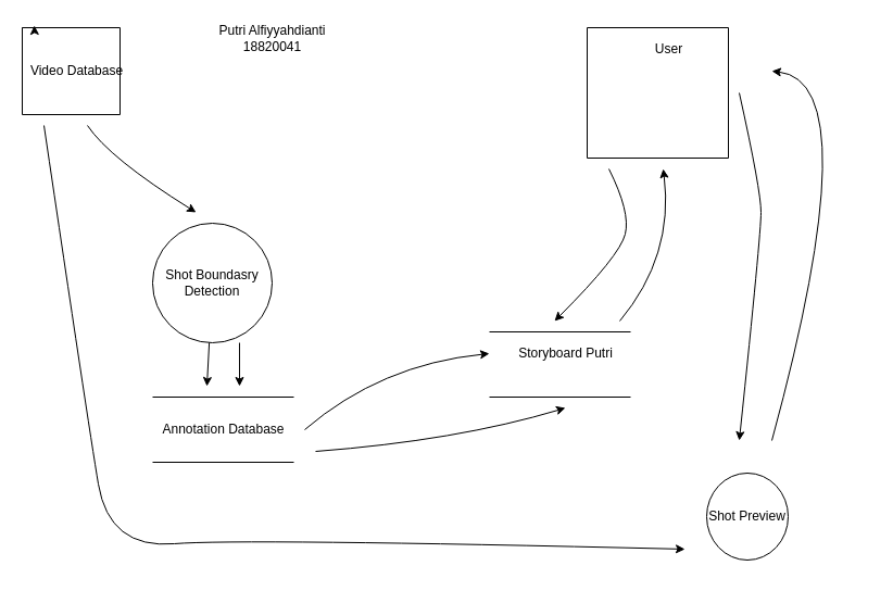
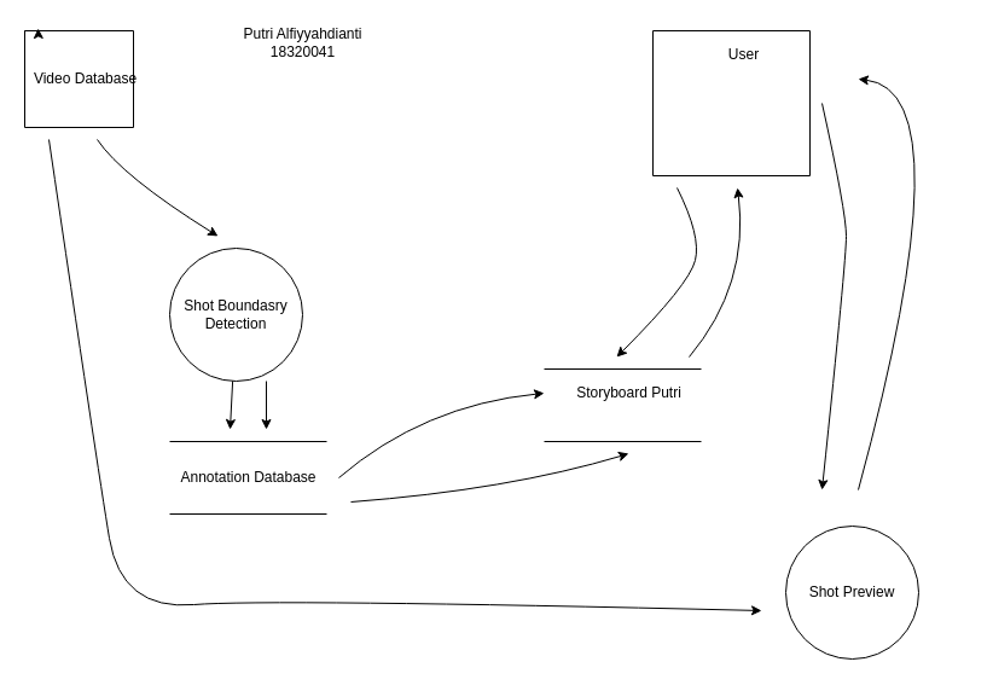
  <mxCell id="0" />
  <mxCell id="1" parent="0" />
  <mxCell id="2" value="" style="swimlane;startSize=0;" vertex="1" parent="1"><mxGeometry x="20" y="25" width="90" height="80" as="geometry" /></mxCell>
  <mxCell id="3" style="edgeStyle=orthogonalEdgeStyle;rounded=0;orthogonalLoop=1;jettySize=auto;html=1;exitX=0;exitY=0;exitDx=0;exitDy=0;entryX=0.124;entryY=-0.025;entryDx=0;entryDy=0;entryPerimeter=0;" edge="1" parent="1" source="2" target="2"><mxGeometry relative="1" as="geometry" /></mxCell>
  <mxCell id="4" value="Shot Boundasry Detection" style="ellipse;whiteSpace=wrap;html=1;aspect=fixed;" vertex="1" parent="1"><mxGeometry x="140" y="205" width="110" height="110" as="geometry" /></mxCell>
  <mxCell id="5" value="" style="endArrow=none;html=1;rounded=0;" edge="1" parent="1"><mxGeometry width="50" height="50" relative="1" as="geometry"><mxPoint x="140" y="365" as="sourcePoint" /><mxPoint x="270" y="365" as="targetPoint" /></mxGeometry></mxCell>
  <mxCell id="6" value="" style="endArrow=none;html=1;rounded=0;" edge="1" parent="1"><mxGeometry width="50" height="50" relative="1" as="geometry"><mxPoint x="140" y="425" as="sourcePoint" /><mxPoint x="270" y="425" as="targetPoint" /></mxGeometry></mxCell>
  <mxCell id="7" value="" style="endArrow=none;html=1;rounded=0;" edge="1" parent="1"><mxGeometry width="50" height="50" relative="1" as="geometry"><mxPoint x="450" y="365" as="sourcePoint" /><mxPoint x="580" y="365" as="targetPoint" /></mxGeometry></mxCell>
  <mxCell id="8" value="" style="endArrow=none;html=1;rounded=0;" edge="1" parent="1"><mxGeometry width="50" height="50" relative="1" as="geometry"><mxPoint x="450" y="305" as="sourcePoint" /><mxPoint x="580" y="305" as="targetPoint" /></mxGeometry></mxCell>
  <mxCell id="9" value="" style="swimlane;startSize=0;" vertex="1" parent="1"><mxGeometry x="540" y="25" width="130" height="120" as="geometry" /></mxCell>
- <mxCell id="10" value="Shot Preview" style="ellipse;whiteSpace=wrap;html=1;aspect=fixed;" vertex="1" parent="1"><mxGeometry x="650" y="435" width="75" height="80" as="geometry" /></mxCell>
+ <mxCell id="10" value="Shot Preview" style="ellipse;whiteSpace=wrap;html=1;aspect=fixed;" vertex="1" parent="1"><mxGeometry x="650" y="435" width="110" height="110" as="geometry" /></mxCell>
  <mxCell id="11" value="Video Database" style="text;html=1;align=center;verticalAlign=middle;resizable=0;points=[];autosize=1;strokeColor=none;fillColor=none;" vertex="1" parent="1"><mxGeometry x="20" y="55" width="100" height="20" as="geometry" /></mxCell>
  <mxCell id="12" value="Annotation Database" style="text;html=1;align=center;verticalAlign=middle;resizable=0;points=[];autosize=1;strokeColor=none;fillColor=none;" vertex="1" parent="1"><mxGeometry x="140" y="385" width="130" height="20" as="geometry" /></mxCell>
  <mxCell id="13" value="Storyboard Putri" style="text;html=1;align=center;verticalAlign=middle;resizable=0;points=[];autosize=1;strokeColor=none;fillColor=none;" vertex="1" parent="1"><mxGeometry x="460" y="315" width="120" height="20" as="geometry" /></mxCell>
  <mxCell id="14" value="User" style="text;html=1;align=center;verticalAlign=middle;resizable=0;points=[];autosize=1;strokeColor=none;fillColor=none;" vertex="1" parent="1"><mxGeometry x="595" y="35" width="40" height="20" as="geometry" /></mxCell>
  <mxCell id="15" value="" style="curved=1;endArrow=classic;html=1;rounded=0;" edge="1" parent="1"><mxGeometry width="50" height="50" relative="1" as="geometry"><mxPoint x="80" y="115" as="sourcePoint" /><mxPoint x="180" y="195" as="targetPoint" /><Array as="points"><mxPoint x="100" y="145" /></Array></mxGeometry></mxCell>
  <mxCell id="16" value="" style="endArrow=classic;html=1;rounded=0;" edge="1" parent="1" source="4"><mxGeometry width="50" height="50" relative="1" as="geometry"><mxPoint x="450" y="285" as="sourcePoint" /><mxPoint x="190" y="355" as="targetPoint" /></mxGeometry></mxCell>
  <mxCell id="17" value="" style="curved=1;endArrow=classic;html=1;rounded=0;" edge="1" parent="1"><mxGeometry width="50" height="50" relative="1" as="geometry"><mxPoint x="40" y="115" as="sourcePoint" /><mxPoint x="630" y="505" as="targetPoint" /><Array as="points"><mxPoint x="80" y="385" /><mxPoint x="100" y="505" /><mxPoint x="220" y="495" /></Array></mxGeometry></mxCell>
  <mxCell id="18" value="" style="endArrow=classic;html=1;rounded=0;exitX=0.727;exitY=1;exitDx=0;exitDy=0;exitPerimeter=0;" edge="1" parent="1" source="4"><mxGeometry width="50" height="50" relative="1" as="geometry"><mxPoint x="450" y="285" as="sourcePoint" /><mxPoint x="220" y="355" as="targetPoint" /></mxGeometry></mxCell>
  <mxCell id="19" value="" style="curved=1;endArrow=classic;html=1;rounded=0;" edge="1" parent="1"><mxGeometry width="50" height="50" relative="1" as="geometry"><mxPoint x="280" y="395" as="sourcePoint" /><mxPoint x="450" y="325" as="targetPoint" /><Array as="points"><mxPoint x="350" y="335" /></Array></mxGeometry></mxCell>
  <mxCell id="20" value="" style="curved=1;endArrow=classic;html=1;rounded=0;" edge="1" parent="1"><mxGeometry width="50" height="50" relative="1" as="geometry"><mxPoint x="290" y="415" as="sourcePoint" /><mxPoint x="520" y="375" as="targetPoint" /><Array as="points"><mxPoint x="420" y="405" /></Array></mxGeometry></mxCell>
  <mxCell id="21" value="" style="curved=1;endArrow=classic;html=1;rounded=0;" edge="1" parent="1"><mxGeometry width="50" height="50" relative="1" as="geometry"><mxPoint x="710" y="405" as="sourcePoint" /><mxPoint x="710" y="65" as="targetPoint" /><Array as="points"><mxPoint x="800" y="75" /></Array></mxGeometry></mxCell>
  <mxCell id="22" value="" style="curved=1;endArrow=classic;html=1;rounded=0;" edge="1" parent="1"><mxGeometry width="50" height="50" relative="1" as="geometry"><mxPoint x="680" y="85" as="sourcePoint" /><mxPoint x="680" y="405" as="targetPoint" /><Array as="points"><mxPoint x="700" y="175" /><mxPoint x="700" y="215" /></Array></mxGeometry></mxCell>
  <mxCell id="23" value="" style="curved=1;endArrow=classic;html=1;rounded=0;" edge="1" parent="1"><mxGeometry width="50" height="50" relative="1" as="geometry"><mxPoint x="570" y="295" as="sourcePoint" /><mxPoint x="610" y="155" as="targetPoint" /><Array as="points"><mxPoint x="620" y="235" /></Array></mxGeometry></mxCell>
  <mxCell id="24" value="" style="curved=1;endArrow=classic;html=1;rounded=0;" edge="1" parent="1"><mxGeometry width="50" height="50" relative="1" as="geometry"><mxPoint x="560" y="155" as="sourcePoint" /><mxPoint x="510" y="295" as="targetPoint" /><Array as="points"><mxPoint x="580" y="195" /><mxPoint x="570" y="235" /></Array></mxGeometry></mxCell>
- <mxCell id="25" value="Putri Alfiyyahdianti&lt;br&gt;18820041" style="text;html=1;align=center;verticalAlign=middle;resizable=0;points=[];autosize=1;strokeColor=none;fillColor=none;" vertex="1" parent="1"><mxGeometry x="195" y="20" width="110" height="30" as="geometry" /></mxCell>
+ <mxCell id="25" value="Putri Alfiyyahdianti&lt;br&gt;18320041" style="text;html=1;align=center;verticalAlign=middle;resizable=0;points=[];autosize=1;strokeColor=none;fillColor=none;" vertex="1" parent="1"><mxGeometry x="195" y="20" width="110" height="30" as="geometry" /></mxCell>
